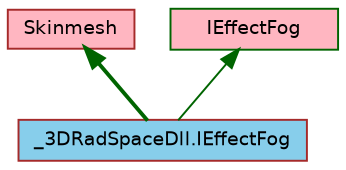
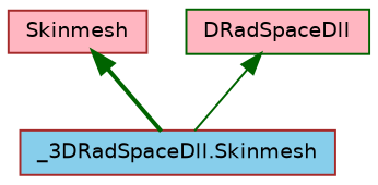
  digraph {
    fontname="DejaVu Sans"
    node [color=brown fillcolor=lightpink fontname="DejaVu Sans" fontsize=10 shape=record style=filled]
    edge [color=darkgreen dir=back fontname="DejaVu Sans" fontsize=10 labelfontname=Helvetica labelfontsize=10]
-   n1 [fillcolor=skyblue fontcolor=black height=0.2 label="_3DRadSpaceDll.IEffectFog" width=0.4]
+   n1 [fillcolor=skyblue fontcolor=black height=0.2 label="_3DRadSpaceDll.Skinmesh" width=0.4]
    n2 [height=0.2 label=Skinmesh width=0.4]
-   n3 [color=darkgreen height=0.2 label=IEffectFog width=0.4]
+   n3 [color=darkgreen height=0.2 label=DRadSpaceDll width=0.4]
    n2 -> n1 [style=bold]
    n3 -> n1 [style=solid]
  }
